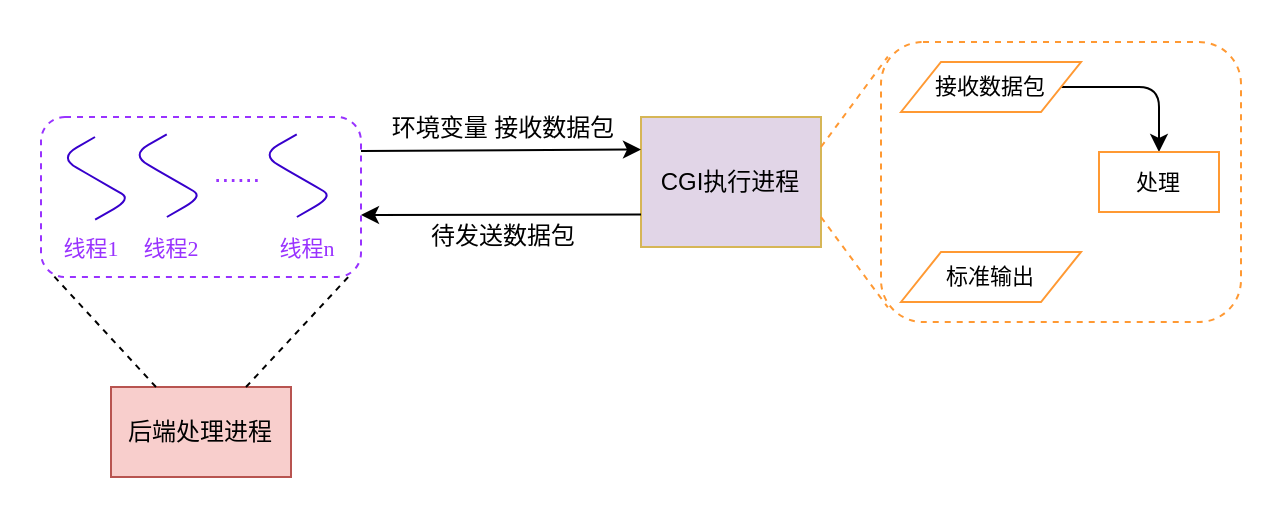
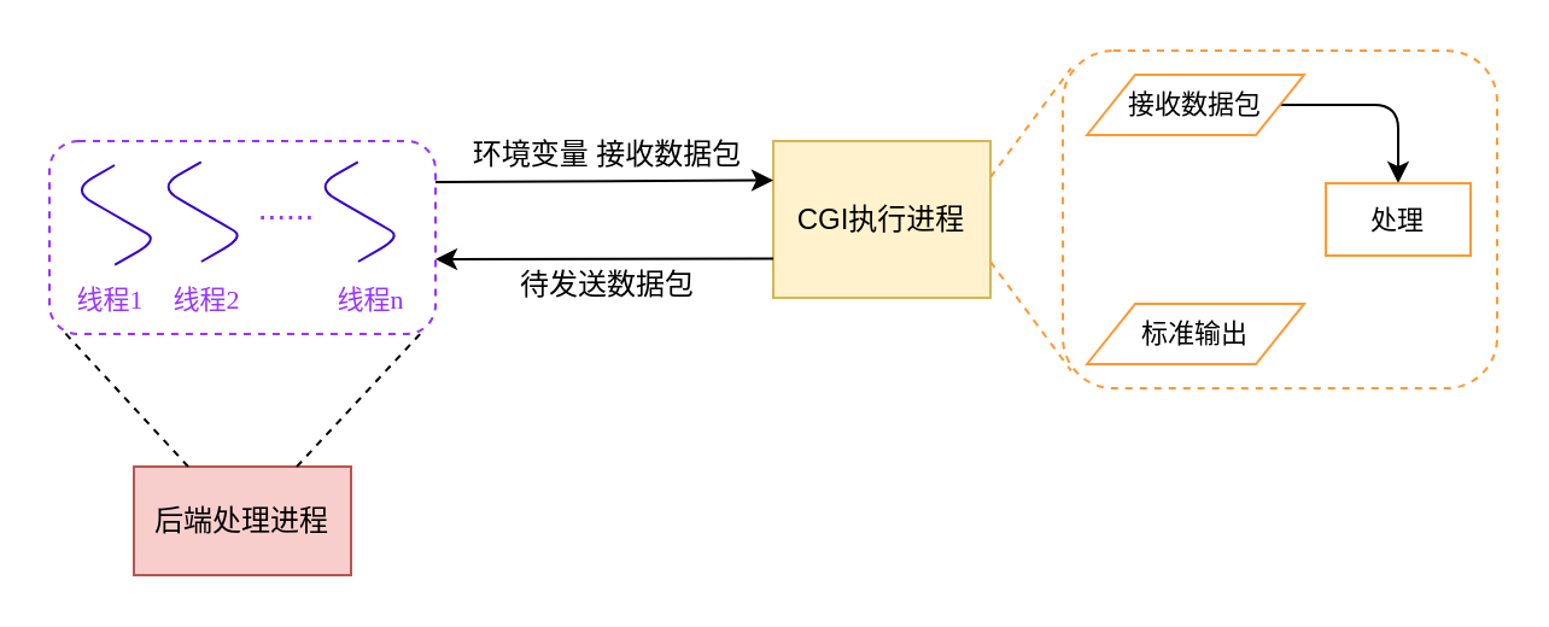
  <mxCell id="0" />
  <mxCell id="1" parent="0" />
  <mxCell id="2" value="" style="rounded=1;whiteSpace=wrap;html=1;fontSize=14;fontColor=#9933FF;fillColor=none;dashed=1;strokeColor=#9933FF;" vertex="1" parent="1"><mxGeometry x="20" y="58" width="160" height="80" as="geometry" /></mxCell>
  <mxCell id="3" value="后端处理进程" style="rounded=0;whiteSpace=wrap;html=1;fillColor=#f8cecc;strokeColor=#b85450;" vertex="1" parent="1"><mxGeometry x="55" y="193" width="90" height="45" as="geometry" /></mxCell>
  <mxCell id="4" value="&lt;font style=&quot;font-size: 14px;&quot;&gt;......&lt;/font&gt;" style="text;html=1;align=center;verticalAlign=middle;resizable=0;points=[];autosize=1;strokeColor=none;fillColor=none;fontColor=#9933FF;" vertex="1" parent="1"><mxGeometry x="93" y="70.5" width="50" height="30" as="geometry" /></mxCell>
  <mxCell id="5" value="" style="edgeStyle=isometricEdgeStyle;endArrow=none;html=1;rounded=1;fillColor=#6a00ff;strokeColor=#3700CC;" edge="1" parent="1"><mxGeometry width="50" height="100" relative="1" as="geometry"><mxPoint x="47" y="68" as="sourcePoint" /><mxPoint x="47.07" y="109.34" as="targetPoint" /><Array as="points" /></mxGeometry></mxCell>
- <mxCell id="6" value="CGI执行进程" style="rounded=0;whiteSpace=wrap;html=1;fillColor=#e1d5e7;strokeColor=#d6b656;" vertex="1" parent="1"><mxGeometry x="320" y="58" width="90" height="65" as="geometry" /></mxCell>
+ <mxCell id="6" value="CGI执行进程" style="rounded=0;whiteSpace=wrap;html=1;fillColor=#fff2cc;strokeColor=#d6b656;" vertex="1" parent="1"><mxGeometry x="320" y="58" width="90" height="65" as="geometry" /></mxCell>
  <mxCell id="7" value="&lt;font style=&quot;font-size: 12px;&quot;&gt;环境变量 接收数据包&lt;/font&gt;" style="text;html=1;align=center;verticalAlign=middle;resizable=0;points=[];autosize=1;strokeColor=none;fillColor=none;fontSize=16;rotation=0;" vertex="1" parent="1"><mxGeometry x="186" y="46.5" width="130" height="30" as="geometry" /></mxCell>
  <mxCell id="8" value="" style="edgeStyle=isometricEdgeStyle;endArrow=none;html=1;rounded=1;fillColor=#6a00ff;strokeColor=#3700CC;" edge="1" parent="1"><mxGeometry width="50" height="100" relative="1" as="geometry"><mxPoint x="82.88" y="66.66" as="sourcePoint" /><mxPoint x="82.95" y="108" as="targetPoint" /><Array as="points" /></mxGeometry></mxCell>
  <mxCell id="9" value="" style="edgeStyle=isometricEdgeStyle;endArrow=none;html=1;rounded=1;fillColor=#6a00ff;strokeColor=#3700CC;" edge="1" parent="1"><mxGeometry width="50" height="100" relative="1" as="geometry"><mxPoint x="147.88" y="66.66" as="sourcePoint" /><mxPoint x="147.95" y="108" as="targetPoint" /><Array as="points" /></mxGeometry></mxCell>
  <mxCell id="10" value="" style="endArrow=classic;html=1;rounded=1;fontSize=14;fontColor=#9933FF;entryX=0;entryY=0.25;entryDx=0;entryDy=0;" edge="1" parent="1" target="6"><mxGeometry width="50" height="50" relative="1" as="geometry"><mxPoint x="180" y="75" as="sourcePoint" /><mxPoint x="320" y="74.25" as="targetPoint" /></mxGeometry></mxCell>
  <mxCell id="11" value="" style="endArrow=classic;html=1;rounded=1;fontSize=14;fontColor=#9933FF;exitX=0;exitY=0.75;exitDx=0;exitDy=0;" edge="1" parent="1" source="6"><mxGeometry width="50" height="50" relative="1" as="geometry"><mxPoint x="170" y="93" as="sourcePoint" /><mxPoint x="180" y="107" as="targetPoint" /></mxGeometry></mxCell>
  <mxCell id="12" value="&lt;font style=&quot;font-size: 12px;&quot;&gt;待发送数据包&lt;/font&gt;" style="text;html=1;align=center;verticalAlign=middle;resizable=0;points=[];autosize=1;strokeColor=none;fillColor=none;fontSize=16;rotation=0;" vertex="1" parent="1"><mxGeometry x="201" y="100.5" width="100" height="30" as="geometry" /></mxCell>
  <mxCell id="13" value="&lt;font face=&quot;Comic Sans MS&quot; style=&quot;font-size: 11px;&quot;&gt;线程1&lt;/font&gt;" style="text;html=1;align=center;verticalAlign=middle;resizable=0;points=[];autosize=1;strokeColor=none;fillColor=none;fontSize=14;fontColor=#9933FF;" vertex="1" parent="1"><mxGeometry x="20" y="108" width="50" height="30" as="geometry" /></mxCell>
  <mxCell id="14" value="&lt;font face=&quot;Comic Sans MS&quot; style=&quot;font-size: 11px;&quot;&gt;线程2&lt;/font&gt;" style="text;html=1;align=center;verticalAlign=middle;resizable=0;points=[];autosize=1;strokeColor=none;fillColor=none;fontSize=14;fontColor=#9933FF;" vertex="1" parent="1"><mxGeometry x="60" y="108" width="50" height="30" as="geometry" /></mxCell>
  <mxCell id="15" value="&lt;font face=&quot;Comic Sans MS&quot; style=&quot;font-size: 11px;&quot;&gt;线程n&lt;/font&gt;" style="text;html=1;align=center;verticalAlign=middle;resizable=0;points=[];autosize=1;strokeColor=none;fillColor=none;fontSize=14;fontColor=#9933FF;" vertex="1" parent="1"><mxGeometry x="128" y="108" width="50" height="30" as="geometry" /></mxCell>
  <mxCell id="16" value="" style="endArrow=none;dashed=1;html=1;rounded=1;fontFamily=Comic Sans MS;fontSize=11;fontColor=#9933FF;exitX=0.25;exitY=0;exitDx=0;exitDy=0;" edge="1" parent="1" source="3"><mxGeometry width="50" height="50" relative="1" as="geometry"><mxPoint x="140" y="73" as="sourcePoint" /><mxPoint x="25" y="136" as="targetPoint" /></mxGeometry></mxCell>
  <mxCell id="17" value="" style="endArrow=none;dashed=1;html=1;rounded=1;fontFamily=Comic Sans MS;fontSize=11;fontColor=#9933FF;exitX=0.75;exitY=0;exitDx=0;exitDy=0;" edge="1" parent="1" source="3"><mxGeometry width="50" height="50" relative="1" as="geometry"><mxPoint x="123" y="173" as="sourcePoint" /><mxPoint x="175.5" y="136" as="targetPoint" /></mxGeometry></mxCell>
  <mxCell id="18" value="" style="rounded=1;whiteSpace=wrap;html=1;dashed=1;strokeColor=#FF9933;fontFamily=Comic Sans MS;fontSize=11;fontColor=#9933FF;fillColor=none;" vertex="1" parent="1"><mxGeometry x="440" y="20.5" width="180" height="140" as="geometry" /></mxCell>
  <mxCell id="19" style="edgeStyle=orthogonalEdgeStyle;rounded=1;orthogonalLoop=1;jettySize=auto;html=1;exitX=1;exitY=0.5;exitDx=0;exitDy=0;entryX=0.5;entryY=0;entryDx=0;entryDy=0;fontFamily=Comic Sans MS;fontSize=11;fontColor=#000000;" edge="1" parent="1" source="20" target="21"><mxGeometry relative="1" as="geometry" /></mxCell>
  <mxCell id="20" value="&lt;font color=&quot;#000000&quot;&gt;接收数据包&lt;/font&gt;" style="shape=parallelogram;perimeter=parallelogramPerimeter;whiteSpace=wrap;html=1;fixedSize=1;strokeColor=#FF9933;fontFamily=Comic Sans MS;fontSize=11;fontColor=#9933FF;fillColor=none;" vertex="1" parent="1"><mxGeometry x="450" y="30.5" width="90" height="25" as="geometry" /></mxCell>
  <mxCell id="21" value="处理" style="rounded=0;whiteSpace=wrap;html=1;strokeColor=#FF9933;fontFamily=Comic Sans MS;fontSize=11;fontColor=#000000;fillColor=none;" vertex="1" parent="1"><mxGeometry x="549" y="75.5" width="60" height="30" as="geometry" /></mxCell>
  <mxCell id="22" value="&lt;font color=&quot;#000000&quot;&gt;标准输出&lt;/font&gt;" style="shape=parallelogram;perimeter=parallelogramPerimeter;whiteSpace=wrap;html=1;fixedSize=1;strokeColor=#FF9933;fontFamily=Comic Sans MS;fontSize=11;fontColor=#9933FF;fillColor=none;" vertex="1" parent="1"><mxGeometry x="450" y="125.5" width="90" height="25" as="geometry" /></mxCell>
  <mxCell id="23" value="" style="endArrow=none;dashed=1;html=1;rounded=1;fontFamily=Comic Sans MS;fontSize=11;fontColor=#000000;strokeColor=#FF9933;entryX=0.019;entryY=0.052;entryDx=0;entryDy=0;entryPerimeter=0;" edge="1" parent="1" target="18"><mxGeometry width="50" height="50" relative="1" as="geometry"><mxPoint x="410" y="73" as="sourcePoint" /><mxPoint x="460" y="30.5" as="targetPoint" /></mxGeometry></mxCell>
  <mxCell id="24" value="" style="endArrow=none;dashed=1;html=1;rounded=1;fontFamily=Comic Sans MS;fontSize=11;fontColor=#000000;strokeColor=#FF9933;entryX=0.019;entryY=0.052;entryDx=0;entryDy=0;entryPerimeter=0;" edge="1" parent="1"><mxGeometry width="50" height="50" relative="1" as="geometry"><mxPoint x="410" y="108" as="sourcePoint" /><mxPoint x="443.42" y="153.22" as="targetPoint" /></mxGeometry></mxCell>
